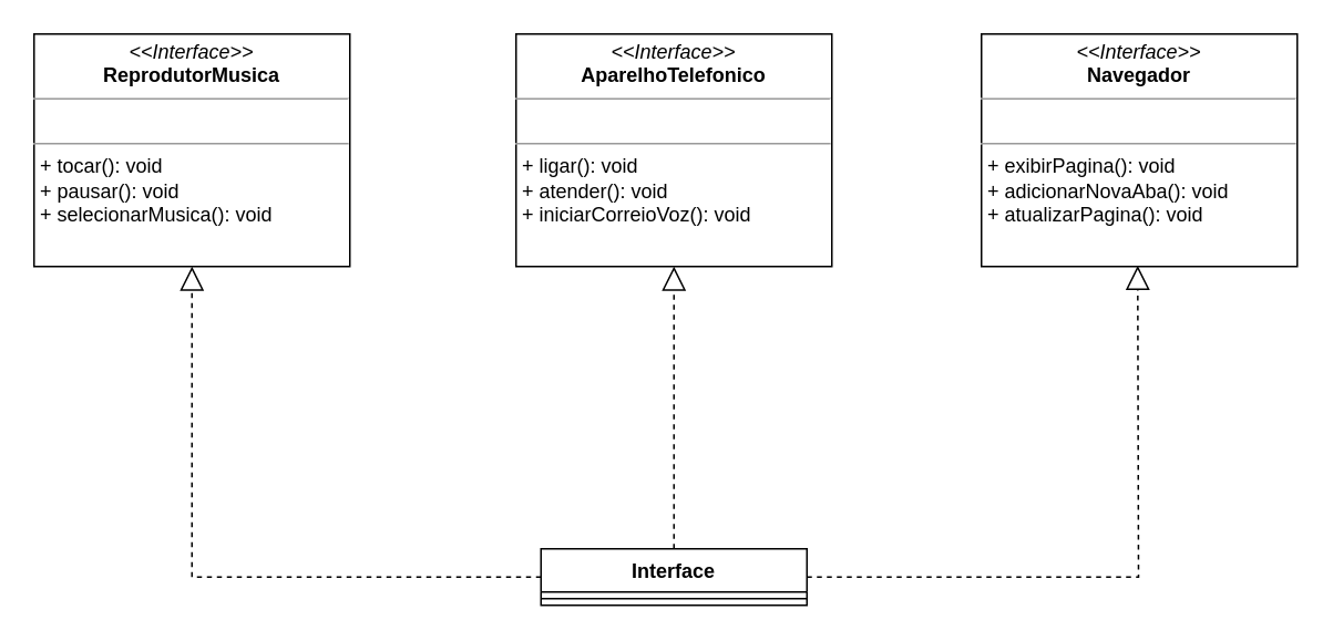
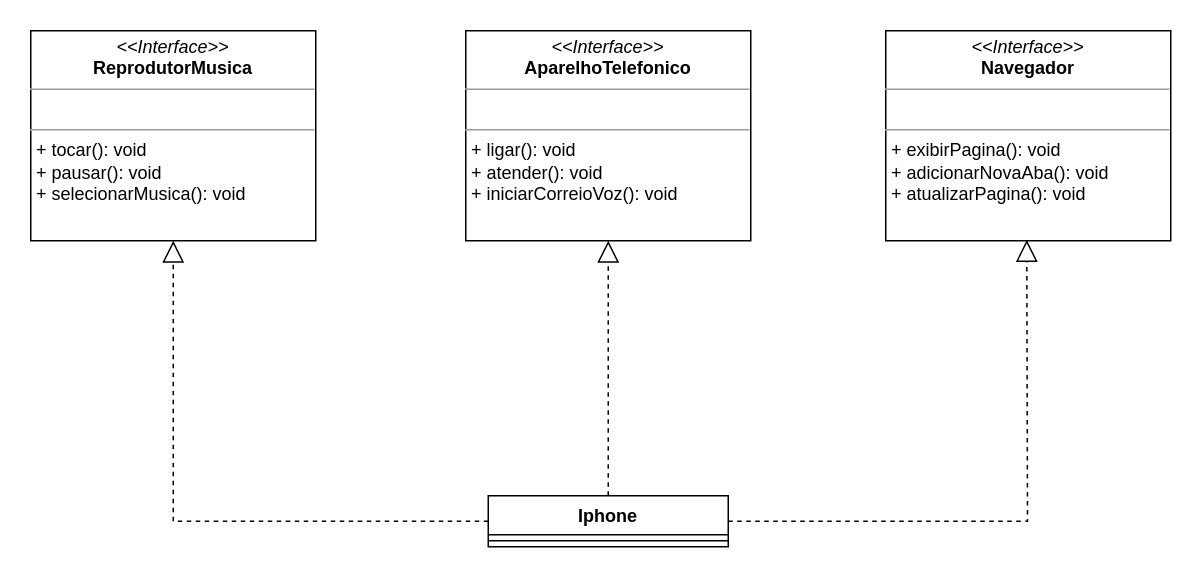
  <mxCell id="0" />
  <mxCell id="1" parent="0" />
- <mxCell id="2" value="Interface" style="swimlane;fontStyle=1;align=center;verticalAlign=top;childLayout=stackLayout;horizontal=1;startSize=26;horizontalStack=0;resizeParent=1;resizeParentMax=0;resizeLast=0;collapsible=1;marginBottom=0;whiteSpace=wrap;html=1;" vertex="1" parent="1"><mxGeometry x="325" y="330" width="160" height="34" as="geometry" /></mxCell>
+ <mxCell id="2" value="Iphone" style="swimlane;fontStyle=1;align=center;verticalAlign=top;childLayout=stackLayout;horizontal=1;startSize=26;horizontalStack=0;resizeParent=1;resizeParentMax=0;resizeLast=0;collapsible=1;marginBottom=0;whiteSpace=wrap;html=1;" vertex="1" parent="1"><mxGeometry x="325" y="330" width="160" height="34" as="geometry" /></mxCell>
  <mxCell id="3" value="" style="line;strokeWidth=1;fillColor=none;align=left;verticalAlign=middle;spacingTop=-1;spacingLeft=3;spacingRight=3;rotatable=0;labelPosition=right;points=[];portConstraint=eastwest;strokeColor=inherit;" vertex="1" parent="2"><mxGeometry y="26" width="160" height="8" as="geometry" /></mxCell>
  <mxCell id="4" value="&lt;p style=&quot;margin:0px;margin-top:4px;text-align:center;&quot;&gt;&lt;i&gt;&amp;lt;&amp;lt;Interface&amp;gt;&amp;gt;&lt;/i&gt;&lt;br&gt;&lt;b&gt;ReprodutorMusica&lt;/b&gt;&lt;/p&gt;&lt;hr size=&quot;1&quot;&gt;&lt;p style=&quot;margin:0px;margin-left:4px;&quot;&gt;&lt;br&gt;&lt;/p&gt;&lt;hr size=&quot;1&quot;&gt;&lt;p style=&quot;margin:0px;margin-left:4px;&quot;&gt;+ tocar(): void&lt;br&gt;+ pausar(): void&lt;/p&gt;&lt;p style=&quot;margin:0px;margin-left:4px;&quot;&gt;+ selecionarMusica(): void&lt;/p&gt;" style="verticalAlign=top;align=left;overflow=fill;fontSize=12;fontFamily=Helvetica;html=1;whiteSpace=wrap;" vertex="1" parent="1"><mxGeometry x="20" y="20" width="190" height="140" as="geometry" /></mxCell>
  <mxCell id="5" value="&lt;p style=&quot;margin:0px;margin-top:4px;text-align:center;&quot;&gt;&lt;i&gt;&amp;lt;&amp;lt;Interface&amp;gt;&amp;gt;&lt;/i&gt;&lt;br&gt;&lt;b&gt;AparelhoTelefonico&lt;/b&gt;&lt;/p&gt;&lt;hr size=&quot;1&quot;&gt;&lt;p style=&quot;margin:0px;margin-left:4px;&quot;&gt;&lt;br&gt;&lt;/p&gt;&lt;hr size=&quot;1&quot;&gt;&lt;p style=&quot;margin:0px;margin-left:4px;&quot;&gt;+ ligar(): void&lt;br&gt;+ atender(): void&lt;/p&gt;&lt;p style=&quot;margin:0px;margin-left:4px;&quot;&gt;+ iniciarCorreioVoz(): void&lt;/p&gt;" style="verticalAlign=top;align=left;overflow=fill;fontSize=12;fontFamily=Helvetica;html=1;whiteSpace=wrap;" vertex="1" parent="1"><mxGeometry x="310" y="20" width="190" height="140" as="geometry" /></mxCell>
  <mxCell id="6" value="&lt;p style=&quot;margin:0px;margin-top:4px;text-align:center;&quot;&gt;&lt;i&gt;&amp;lt;&amp;lt;Interface&amp;gt;&amp;gt;&lt;/i&gt;&lt;br&gt;&lt;b&gt;Navegador&lt;/b&gt;&lt;/p&gt;&lt;hr size=&quot;1&quot;&gt;&lt;p style=&quot;margin:0px;margin-left:4px;&quot;&gt;&lt;br&gt;&lt;/p&gt;&lt;hr size=&quot;1&quot;&gt;&lt;p style=&quot;margin:0px;margin-left:4px;&quot;&gt;+ exibirPagina(): void&lt;br&gt;+ adicionarNovaAba(): void&lt;/p&gt;&lt;p style=&quot;margin:0px;margin-left:4px;&quot;&gt;+ atualizarPagina(): void&lt;/p&gt;" style="verticalAlign=top;align=left;overflow=fill;fontSize=12;fontFamily=Helvetica;html=1;whiteSpace=wrap;" vertex="1" parent="1"><mxGeometry x="590" y="20" width="190" height="140" as="geometry" /></mxCell>
  <mxCell id="7" value="" style="endArrow=block;dashed=1;endFill=0;endSize=12;html=1;rounded=0;edgeStyle=orthogonalEdgeStyle;entryX=0.5;entryY=1;entryDx=0;entryDy=0;" edge="1" parent="1" source="2" target="4"><mxGeometry width="160" relative="1" as="geometry"><mxPoint x="320" y="240" as="sourcePoint" /><mxPoint x="480" y="240" as="targetPoint" /></mxGeometry></mxCell>
  <mxCell id="8" value="" style="endArrow=block;dashed=1;endFill=0;endSize=12;html=1;rounded=0;edgeStyle=orthogonalEdgeStyle;exitX=0.5;exitY=0;exitDx=0;exitDy=0;entryX=0.5;entryY=1;entryDx=0;entryDy=0;" edge="1" parent="1" source="2" target="5"><mxGeometry width="160" relative="1" as="geometry"><mxPoint x="320" y="240" as="sourcePoint" /><mxPoint x="480" y="240" as="targetPoint" /></mxGeometry></mxCell>
  <mxCell id="9" value="" style="endArrow=block;dashed=1;endFill=0;endSize=12;html=1;rounded=0;edgeStyle=orthogonalEdgeStyle;exitX=1;exitY=0.5;exitDx=0;exitDy=0;" edge="1" parent="1" source="2"><mxGeometry width="160" relative="1" as="geometry"><mxPoint x="404" y="329.5" as="sourcePoint" /><mxPoint x="684" y="159.5" as="targetPoint" /></mxGeometry></mxCell>
